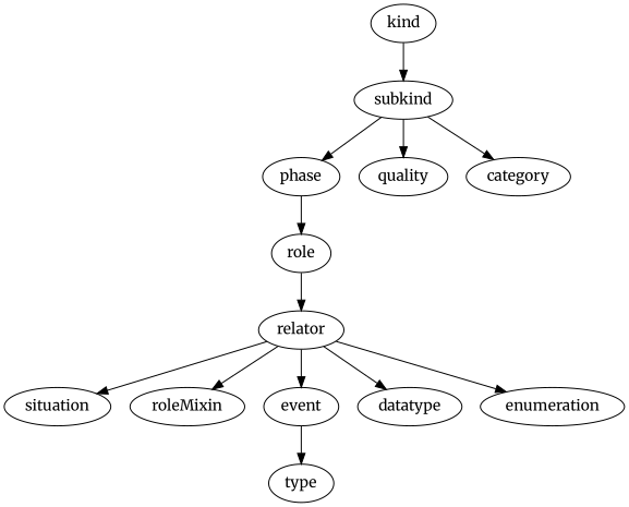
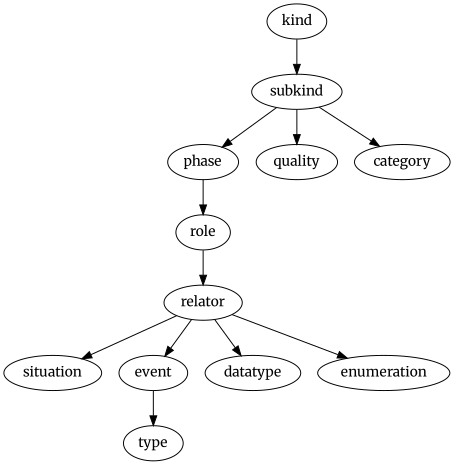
  strict digraph {
    fontname=Merriweather
    node [fontname=Merriweather]
    edge [fontname=Merriweather]
    kind
    subkind
    phase
    quality
    category
    role
    relator
    situation
-   roleMixin
    event
    datatype
    enumeration
    type
    kind -> subkind
    subkind -> phase
    subkind -> quality
    subkind -> category
    phase -> role
    role -> relator
    relator -> situation
-   relator -> roleMixin
    relator -> event
    relator -> datatype
    relator -> enumeration
    event -> type
  }
